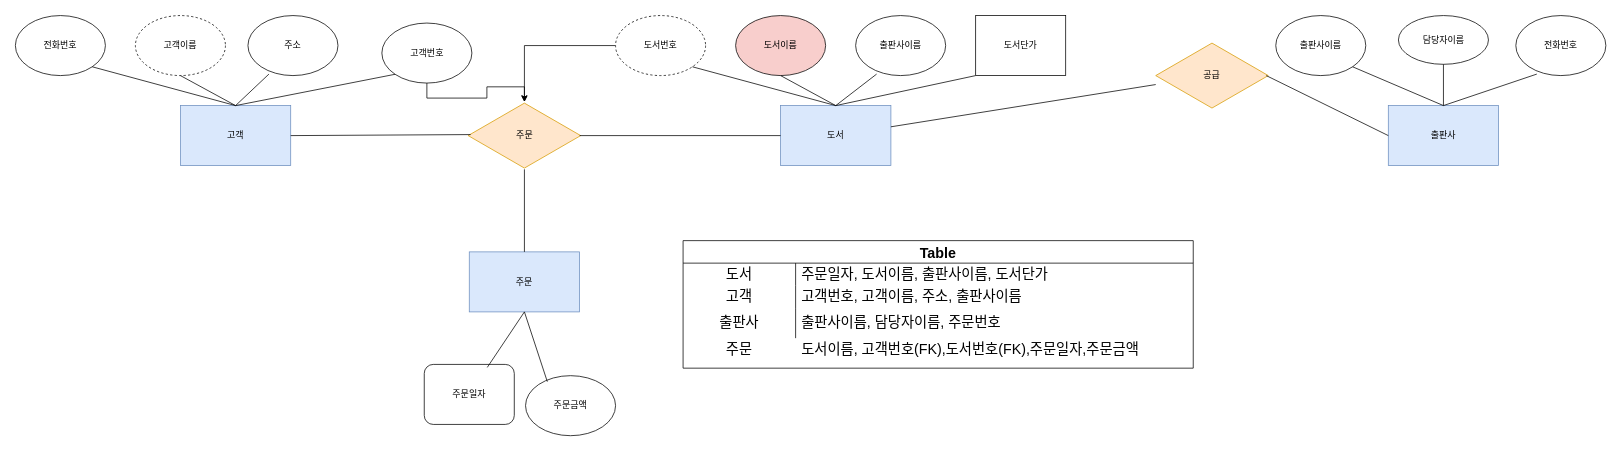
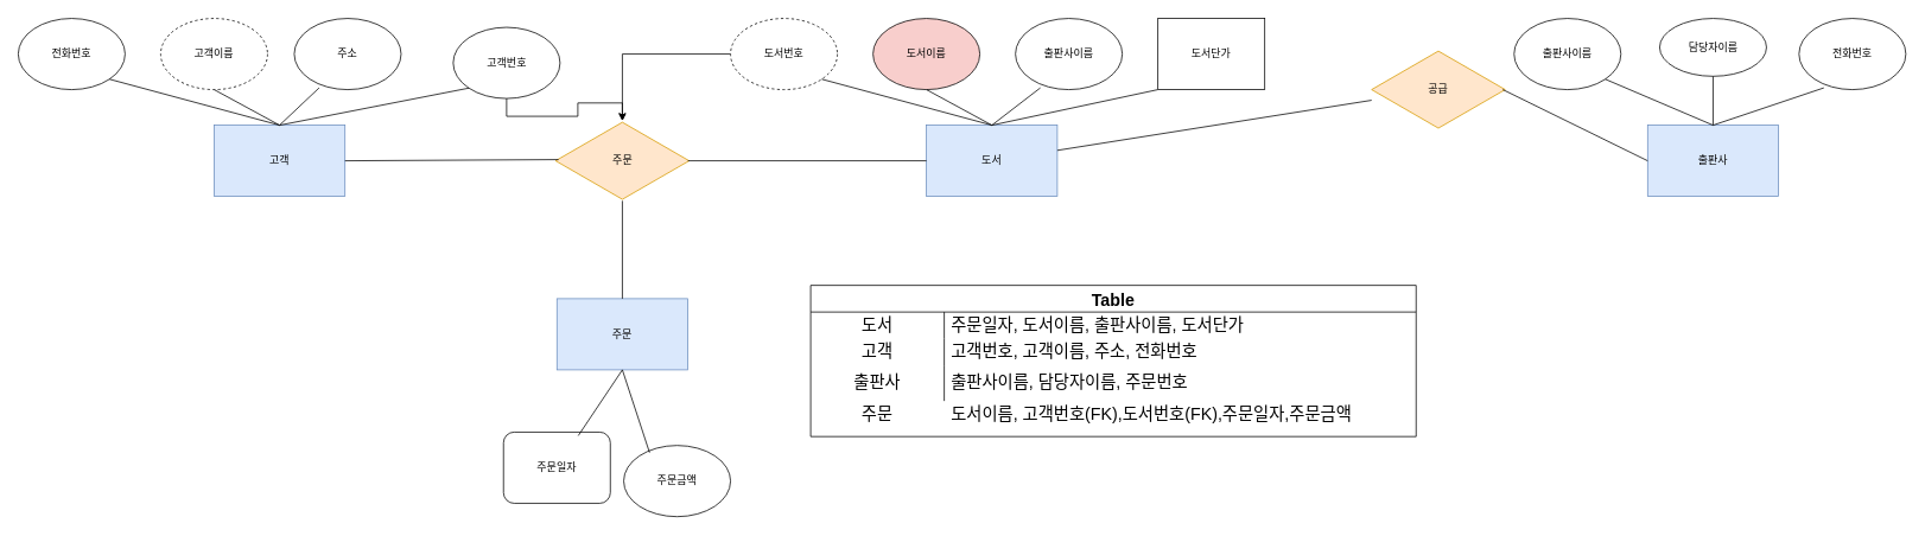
  <mxCell id="0" />
  <mxCell id="1" parent="0" />
  <mxCell id="2" style="edgeStyle=orthogonalEdgeStyle;rounded=0;orthogonalLoop=1;jettySize=auto;html=1;fontSize=19;" edge="1" parent="1" source="3" target="34"><mxGeometry relative="1" as="geometry" /></mxCell>
  <mxCell id="3" value="도서번호" style="ellipse;whiteSpace=wrap;html=1;dashed=1;" vertex="1" parent="1"><mxGeometry x="820" y="20" width="120" height="80" as="geometry" /></mxCell>
  <mxCell id="4" value="도서이름" style="ellipse;whiteSpace=wrap;html=1;fillColor=#f8cecc;" vertex="1" parent="1"><mxGeometry x="980" y="20" width="120" height="80" as="geometry" /></mxCell>
  <mxCell id="5" value="출판사이름" style="ellipse;whiteSpace=wrap;html=1;" vertex="1" parent="1"><mxGeometry x="1140" y="20" width="120" height="80" as="geometry" /></mxCell>
  <mxCell id="6" value="도서" style="rounded=0;whiteSpace=wrap;html=1;fillColor=#dae8fc;strokeColor=#6c8ebf;" vertex="1" parent="1"><mxGeometry x="1040" y="140" width="147" height="80" as="geometry" /></mxCell>
  <mxCell id="7" value="" style="endArrow=none;html=1;rounded=0;entryX=0.233;entryY=0.975;entryDx=0;entryDy=0;entryPerimeter=0;exitX=0.5;exitY=0;exitDx=0;exitDy=0;" edge="1" parent="1" source="6" target="5"><mxGeometry width="50" height="50" relative="1" as="geometry"><mxPoint x="1090" y="340" as="sourcePoint" /><mxPoint x="1140" y="290" as="targetPoint" /></mxGeometry></mxCell>
  <mxCell id="8" value="" style="endArrow=none;html=1;rounded=0;entryX=1;entryY=1;entryDx=0;entryDy=0;exitX=0.5;exitY=0;exitDx=0;exitDy=0;" edge="1" parent="1" source="6" target="3"><mxGeometry width="50" height="50" relative="1" as="geometry"><mxPoint x="1090" y="340" as="sourcePoint" /><mxPoint x="1140" y="290" as="targetPoint" /></mxGeometry></mxCell>
  <mxCell id="9" value="" style="endArrow=none;html=1;rounded=0;entryX=0.5;entryY=1;entryDx=0;entryDy=0;exitX=0.5;exitY=0;exitDx=0;exitDy=0;" edge="1" parent="1" source="6" target="4"><mxGeometry width="50" height="50" relative="1" as="geometry"><mxPoint x="1090" y="340" as="sourcePoint" /><mxPoint x="1140" y="290" as="targetPoint" /></mxGeometry></mxCell>
  <mxCell id="10" value="도서단가" style="whiteSpace=wrap;html=1;rounded=0;" vertex="1" parent="1"><mxGeometry x="1300" y="20" width="120" height="80" as="geometry" /></mxCell>
  <mxCell id="11" value="" style="endArrow=none;html=1;rounded=0;entryX=0;entryY=1;entryDx=0;entryDy=0;exitX=0.5;exitY=0;exitDx=0;exitDy=0;" edge="1" parent="1" source="6" target="10"><mxGeometry width="50" height="50" relative="1" as="geometry"><mxPoint x="1080" y="180" as="sourcePoint" /><mxPoint x="1130" y="130" as="targetPoint" /></mxGeometry></mxCell>
  <mxCell id="12" value="출판사이름" style="ellipse;whiteSpace=wrap;html=1;" vertex="1" parent="1"><mxGeometry x="1700" y="20" width="120" height="80" as="geometry" /></mxCell>
  <mxCell id="13" value="담당자이름" style="ellipse;whiteSpace=wrap;html=1;" vertex="1" parent="1"><mxGeometry x="1863.5" y="20" width="120" height="65" as="geometry" /></mxCell>
  <mxCell id="14" value="전화번호" style="ellipse;whiteSpace=wrap;html=1;" vertex="1" parent="1"><mxGeometry x="2020" y="20" width="120" height="80" as="geometry" /></mxCell>
  <mxCell id="15" value="출판사" style="rounded=0;whiteSpace=wrap;html=1;fillColor=#dae8fc;strokeColor=#6c8ebf;" vertex="1" parent="1"><mxGeometry x="1850" y="140" width="147" height="80" as="geometry" /></mxCell>
  <mxCell id="16" value="" style="endArrow=none;html=1;rounded=0;entryX=0.233;entryY=0.975;entryDx=0;entryDy=0;entryPerimeter=0;exitX=0.5;exitY=0;exitDx=0;exitDy=0;" edge="1" parent="1" source="15" target="14"><mxGeometry width="50" height="50" relative="1" as="geometry"><mxPoint x="1900" y="340" as="sourcePoint" /><mxPoint x="1950" y="290" as="targetPoint" /></mxGeometry></mxCell>
  <mxCell id="17" value="" style="endArrow=none;html=1;rounded=0;entryX=1;entryY=1;entryDx=0;entryDy=0;exitX=0.5;exitY=0;exitDx=0;exitDy=0;" edge="1" parent="1" source="15" target="12"><mxGeometry width="50" height="50" relative="1" as="geometry"><mxPoint x="1900" y="340" as="sourcePoint" /><mxPoint x="1950" y="290" as="targetPoint" /></mxGeometry></mxCell>
  <mxCell id="18" value="" style="endArrow=none;html=1;rounded=0;entryX=0.5;entryY=1;entryDx=0;entryDy=0;exitX=0.5;exitY=0;exitDx=0;exitDy=0;" edge="1" parent="1" source="15" target="13"><mxGeometry width="50" height="50" relative="1" as="geometry"><mxPoint x="1900" y="340" as="sourcePoint" /><mxPoint x="1950" y="290" as="targetPoint" /></mxGeometry></mxCell>
  <mxCell id="19" style="edgeStyle=orthogonalEdgeStyle;rounded=0;orthogonalLoop=1;jettySize=auto;html=1;fontSize=19;" edge="1" parent="1" source="20" target="34"><mxGeometry relative="1" as="geometry" /></mxCell>
  <mxCell id="20" value="고객번호" style="ellipse;whiteSpace=wrap;html=1;" vertex="1" parent="1"><mxGeometry x="508.5" y="30" width="120" height="80" as="geometry" /></mxCell>
  <mxCell id="21" value="고객이름" style="ellipse;whiteSpace=wrap;html=1;dashed=1;" vertex="1" parent="1"><mxGeometry x="180" y="20" width="120" height="80" as="geometry" /></mxCell>
  <mxCell id="22" value="주소" style="ellipse;whiteSpace=wrap;html=1;" vertex="1" parent="1"><mxGeometry x="330" y="20" width="120" height="80" as="geometry" /></mxCell>
  <mxCell id="23" value="고객" style="rounded=0;whiteSpace=wrap;html=1;fillColor=#dae8fc;strokeColor=#6c8ebf;" vertex="1" parent="1"><mxGeometry x="240" y="140" width="147" height="80" as="geometry" /></mxCell>
  <mxCell id="24" value="" style="endArrow=none;html=1;rounded=0;entryX=0.233;entryY=0.975;entryDx=0;entryDy=0;entryPerimeter=0;exitX=0.5;exitY=0;exitDx=0;exitDy=0;" edge="1" parent="1" source="23" target="22"><mxGeometry width="50" height="50" relative="1" as="geometry"><mxPoint x="290" y="340" as="sourcePoint" /><mxPoint x="340" y="290" as="targetPoint" /></mxGeometry></mxCell>
  <mxCell id="25" value="" style="endArrow=none;html=1;rounded=0;entryX=0;entryY=1;entryDx=0;entryDy=0;exitX=0.5;exitY=0;exitDx=0;exitDy=0;" edge="1" parent="1" source="23" target="20"><mxGeometry width="50" height="50" relative="1" as="geometry"><mxPoint x="290" y="340" as="sourcePoint" /><mxPoint x="340" y="290" as="targetPoint" /></mxGeometry></mxCell>
  <mxCell id="26" value="" style="endArrow=none;html=1;rounded=0;entryX=0.5;entryY=1;entryDx=0;entryDy=0;exitX=0.5;exitY=0;exitDx=0;exitDy=0;" edge="1" parent="1" source="23" target="21"><mxGeometry width="50" height="50" relative="1" as="geometry"><mxPoint x="290" y="340" as="sourcePoint" /><mxPoint x="340" y="290" as="targetPoint" /></mxGeometry></mxCell>
  <mxCell id="27" value="전화번호" style="ellipse;whiteSpace=wrap;html=1;" vertex="1" parent="1"><mxGeometry x="20" y="20" width="120" height="80" as="geometry" /></mxCell>
  <mxCell id="28" value="" style="endArrow=none;html=1;rounded=0;entryX=1;entryY=1;entryDx=0;entryDy=0;exitX=0.5;exitY=0;exitDx=0;exitDy=0;" edge="1" parent="1" source="23" target="27"><mxGeometry width="50" height="50" relative="1" as="geometry"><mxPoint x="280" y="180" as="sourcePoint" /><mxPoint x="330" y="130" as="targetPoint" /></mxGeometry></mxCell>
  <mxCell id="29" value="주문일자" style="whiteSpace=wrap;html=1;rounded=1;" vertex="1" parent="1"><mxGeometry x="565" y="485" width="120" height="80" as="geometry" /></mxCell>
  <mxCell id="30" value="주문금액" style="ellipse;whiteSpace=wrap;html=1;" vertex="1" parent="1"><mxGeometry x="700" y="500" width="120" height="80" as="geometry" /></mxCell>
  <mxCell id="31" value="주문" style="rounded=0;whiteSpace=wrap;html=1;fillColor=#dae8fc;strokeColor=#6c8ebf;" vertex="1" parent="1"><mxGeometry x="625" y="335" width="147" height="80" as="geometry" /></mxCell>
  <mxCell id="32" value="" style="endArrow=none;html=1;rounded=0;entryX=0.242;entryY=0.1;entryDx=0;entryDy=0;entryPerimeter=0;exitX=0.5;exitY=1;exitDx=0;exitDy=0;" edge="1" parent="1" source="31" target="30"><mxGeometry width="50" height="50" relative="1" as="geometry"><mxPoint x="729" y="415" as="sourcePoint" /><mxPoint x="719" y="485" as="targetPoint" /></mxGeometry></mxCell>
  <mxCell id="33" value="" style="endArrow=none;html=1;rounded=0;exitX=0.5;exitY=1;exitDx=0;exitDy=0;entryX=0.7;entryY=0.05;entryDx=0;entryDy=0;entryPerimeter=0;" edge="1" parent="1" source="31" target="29"><mxGeometry width="50" height="50" relative="1" as="geometry"><mxPoint x="669" y="535" as="sourcePoint" /><mxPoint x="639" y="495" as="targetPoint" /></mxGeometry></mxCell>
  <mxCell id="34" value="주문" style="html=1;whiteSpace=wrap;aspect=fixed;shape=isoRectangle;fillColor=#ffe6cc;strokeColor=#d79b00;" vertex="1" parent="1"><mxGeometry x="623.5" y="135" width="150" height="90" as="geometry" /></mxCell>
  <mxCell id="35" value="" style="endArrow=none;html=1;rounded=0;exitX=1;exitY=0.5;exitDx=0;exitDy=0;entryX=0.022;entryY=0.485;entryDx=0;entryDy=0;entryPerimeter=0;" edge="1" parent="1" source="23" target="34"><mxGeometry width="50" height="50" relative="1" as="geometry"><mxPoint x="960" y="430" as="sourcePoint" /><mxPoint x="1010" y="380" as="targetPoint" /></mxGeometry></mxCell>
  <mxCell id="36" value="공급" style="html=1;whiteSpace=wrap;aspect=fixed;shape=isoRectangle;fillColor=#ffe6cc;strokeColor=#d79b00;" vertex="1" parent="1"><mxGeometry x="1540" y="55" width="150" height="90" as="geometry" /></mxCell>
  <mxCell id="37" value="" style="endArrow=none;html=1;rounded=0;exitX=0.991;exitY=0.5;exitDx=0;exitDy=0;exitPerimeter=0;" edge="1" parent="1" source="34" target="6"><mxGeometry width="50" height="50" relative="1" as="geometry"><mxPoint x="960" y="430" as="sourcePoint" /><mxPoint x="1040" y="340" as="targetPoint" /></mxGeometry></mxCell>
  <mxCell id="38" value="" style="endArrow=none;html=1;rounded=0;" edge="1" parent="1" source="6" target="36"><mxGeometry width="50" height="50" relative="1" as="geometry"><mxPoint x="788.65" y="350" as="sourcePoint" /><mxPoint x="1430" y="260" as="targetPoint" /></mxGeometry></mxCell>
  <mxCell id="39" value="" style="endArrow=none;html=1;rounded=0;entryX=0;entryY=0.5;entryDx=0;entryDy=0;exitX=0.982;exitY=0.5;exitDx=0;exitDy=0;exitPerimeter=0;" edge="1" parent="1" source="36" target="15"><mxGeometry width="50" height="50" relative="1" as="geometry"><mxPoint x="1640" y="300" as="sourcePoint" /><mxPoint x="1470" y="195" as="targetPoint" /></mxGeometry></mxCell>
  <mxCell id="40" value="" style="endArrow=none;html=1;rounded=0;entryX=0.5;entryY=0;entryDx=0;entryDy=0;" edge="1" parent="1" source="34" target="31"><mxGeometry width="50" height="50" relative="1" as="geometry"><mxPoint x="790" y="255" as="sourcePoint" /><mxPoint x="740" y="345" as="targetPoint" /></mxGeometry></mxCell>
  <mxCell id="41" value="Table" style="shape=table;startSize=30;container=1;collapsible=0;childLayout=tableLayout;fixedRows=1;rowLines=0;fontStyle=1;fontSize=19;" vertex="1" parent="1"><mxGeometry x="910" y="320" width="680" height="170" as="geometry" /></mxCell>
  <mxCell id="42" value="" style="shape=tableRow;horizontal=0;startSize=0;swimlaneHead=0;swimlaneBody=0;top=0;left=0;bottom=0;right=0;collapsible=0;dropTarget=0;fillColor=none;points=[[0,0.5],[1,0.5]];portConstraint=eastwest;fontSize=19;" vertex="1" parent="41"><mxGeometry y="30" width="680" height="30" as="geometry" /></mxCell>
  <mxCell id="43" value="도서" style="shape=partialRectangle;html=1;whiteSpace=wrap;connectable=0;fillColor=none;top=0;left=0;bottom=0;right=0;overflow=hidden;pointerEvents=1;fontSize=19;" vertex="1" parent="42"><mxGeometry width="150" height="30" as="geometry"><mxRectangle width="150" height="30" as="alternateBounds" /></mxGeometry></mxCell>
  <mxCell id="44" value="주문일자, 도서이름, 출판사이름, 도서단가" style="shape=partialRectangle;html=1;whiteSpace=wrap;connectable=0;fillColor=none;top=0;left=0;bottom=0;right=0;align=left;spacingLeft=6;overflow=hidden;fontSize=19;" vertex="1" parent="42"><mxGeometry x="150" width="530" height="30" as="geometry"><mxRectangle width="530" height="30" as="alternateBounds" /></mxGeometry></mxCell>
  <mxCell id="45" value="" style="shape=tableRow;horizontal=0;startSize=0;swimlaneHead=0;swimlaneBody=0;top=0;left=0;bottom=0;right=0;collapsible=0;dropTarget=0;fillColor=none;points=[[0,0.5],[1,0.5]];portConstraint=eastwest;fontSize=19;" vertex="1" parent="41"><mxGeometry y="60" width="680" height="30" as="geometry" /></mxCell>
  <mxCell id="46" value="고객" style="shape=partialRectangle;html=1;whiteSpace=wrap;connectable=0;fillColor=none;top=0;left=0;bottom=0;right=0;overflow=hidden;fontSize=19;" vertex="1" parent="45"><mxGeometry width="150" height="30" as="geometry"><mxRectangle width="150" height="30" as="alternateBounds" /></mxGeometry></mxCell>
- <mxCell id="47" value="고객번호, 고객이름, 주소, 출판사이름" style="shape=partialRectangle;html=1;whiteSpace=wrap;connectable=0;fillColor=none;top=0;left=0;bottom=0;right=0;align=left;spacingLeft=6;overflow=hidden;fontSize=19;" vertex="1" parent="45"><mxGeometry x="150" width="530" height="30" as="geometry"><mxRectangle width="530" height="30" as="alternateBounds" /></mxGeometry></mxCell>
+ <mxCell id="47" value="고객번호, 고객이름, 주소, 전화번호" style="shape=partialRectangle;html=1;whiteSpace=wrap;connectable=0;fillColor=none;top=0;left=0;bottom=0;right=0;align=left;spacingLeft=6;overflow=hidden;fontSize=19;" vertex="1" parent="45"><mxGeometry x="150" width="530" height="30" as="geometry"><mxRectangle width="530" height="30" as="alternateBounds" /></mxGeometry></mxCell>
  <mxCell id="48" value="" style="shape=tableRow;horizontal=0;startSize=0;swimlaneHead=0;swimlaneBody=0;top=0;left=0;bottom=0;right=0;collapsible=0;dropTarget=0;fillColor=none;points=[[0,0.5],[1,0.5]];portConstraint=eastwest;fontSize=19;" vertex="1" parent="41"><mxGeometry y="90" width="680" height="40" as="geometry" /></mxCell>
  <mxCell id="49" value="출판사" style="shape=partialRectangle;html=1;whiteSpace=wrap;connectable=0;fillColor=none;top=0;left=0;bottom=0;right=0;overflow=hidden;fontSize=19;" vertex="1" parent="48"><mxGeometry width="150" height="40" as="geometry"><mxRectangle width="150" height="40" as="alternateBounds" /></mxGeometry></mxCell>
  <mxCell id="50" value="출판사이름, 담당자이름, 주문번호" style="shape=partialRectangle;html=1;whiteSpace=wrap;connectable=0;fillColor=none;top=0;left=0;bottom=0;right=0;align=left;spacingLeft=6;overflow=hidden;fontSize=19;" vertex="1" parent="48"><mxGeometry x="150" width="530" height="40" as="geometry"><mxRectangle width="530" height="40" as="alternateBounds" /></mxGeometry></mxCell>
  <mxCell id="51" value="" style="shape=tableRow;horizontal=0;startSize=0;swimlaneHead=0;swimlaneBody=0;top=0;left=0;bottom=0;right=0;collapsible=0;dropTarget=0;fillColor=none;points=[[0,0.5],[1,0.5]];portConstraint=eastwest;fontSize=19;" vertex="1" parent="1"><mxGeometry x="920" y="450" width="680" height="30" as="geometry" /></mxCell>
  <mxCell id="52" value="주문" style="shape=partialRectangle;html=1;whiteSpace=wrap;connectable=0;fillColor=none;top=0;left=0;bottom=0;right=0;overflow=hidden;fontSize=19;" vertex="1" parent="51"><mxGeometry width="130" height="30" as="geometry"><mxRectangle width="130" height="30" as="alternateBounds" /></mxGeometry></mxCell>
  <mxCell id="53" value="도서이름, 고객번호(FK),도서번호(FK),주문일자,주문금액" style="shape=partialRectangle;html=1;whiteSpace=wrap;connectable=0;fillColor=none;top=0;left=0;bottom=0;right=0;align=left;spacingLeft=6;overflow=hidden;fontSize=19;" vertex="1" parent="51"><mxGeometry x="140" width="550" height="30" as="geometry"><mxRectangle width="460" height="30" as="alternateBounds" /></mxGeometry></mxCell>
